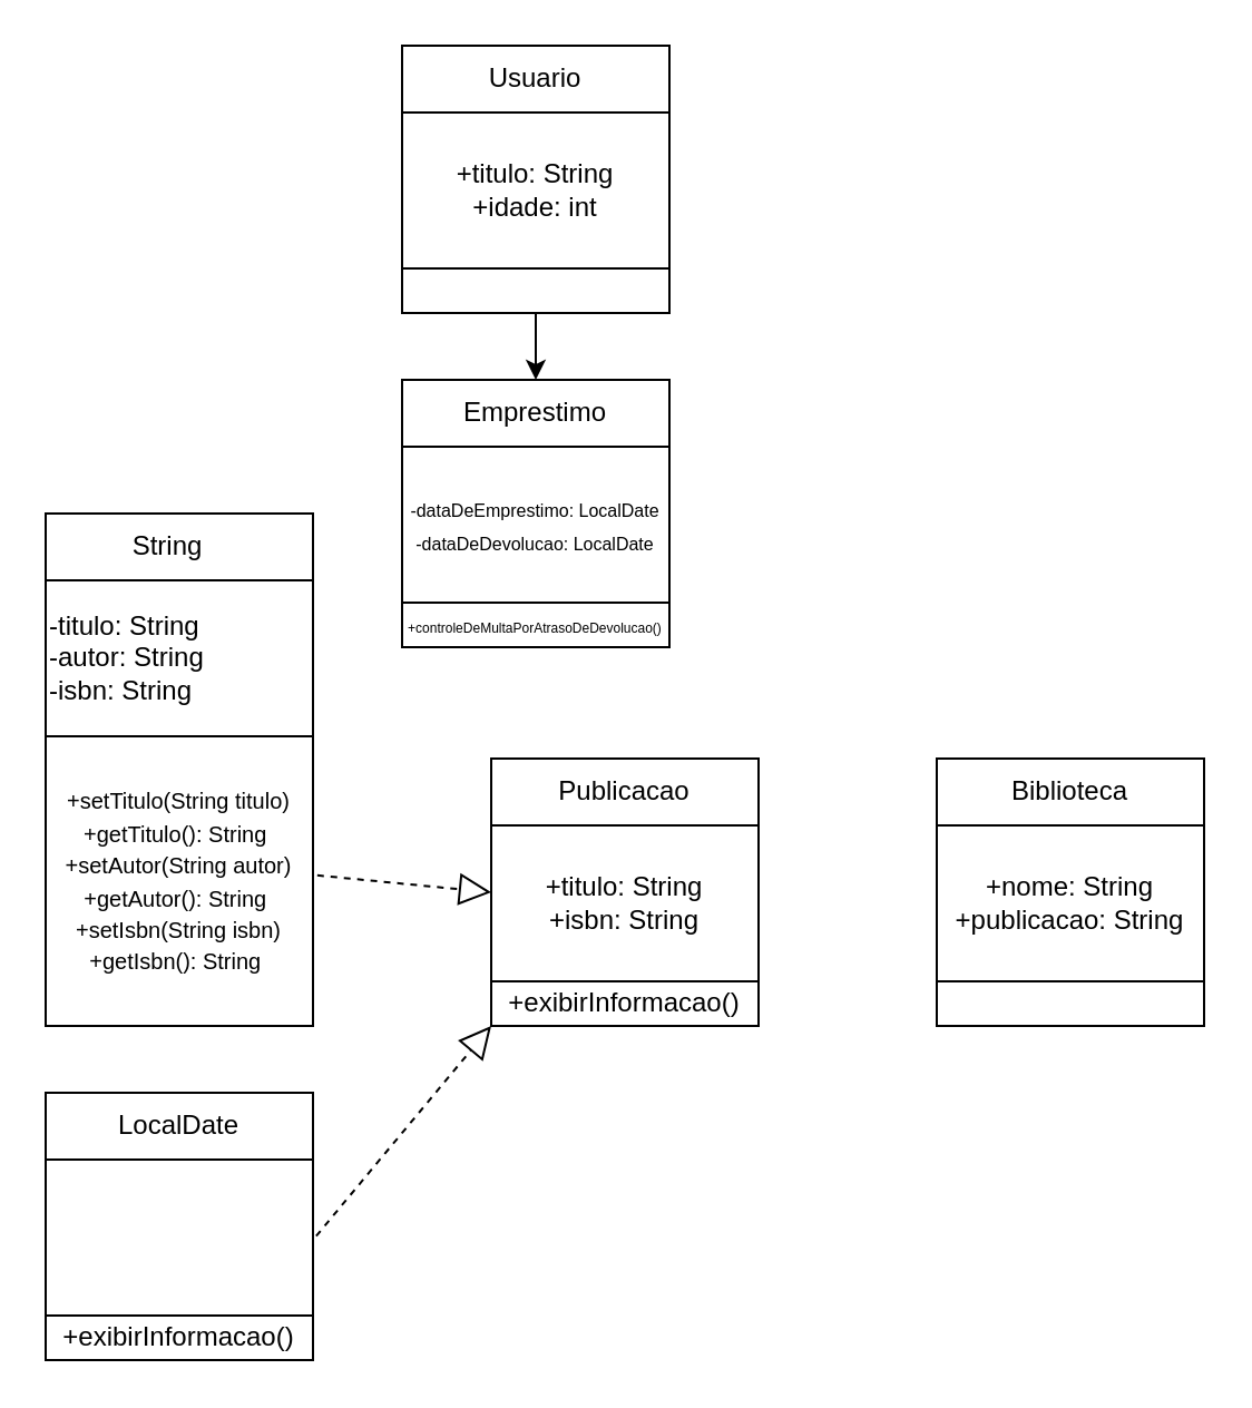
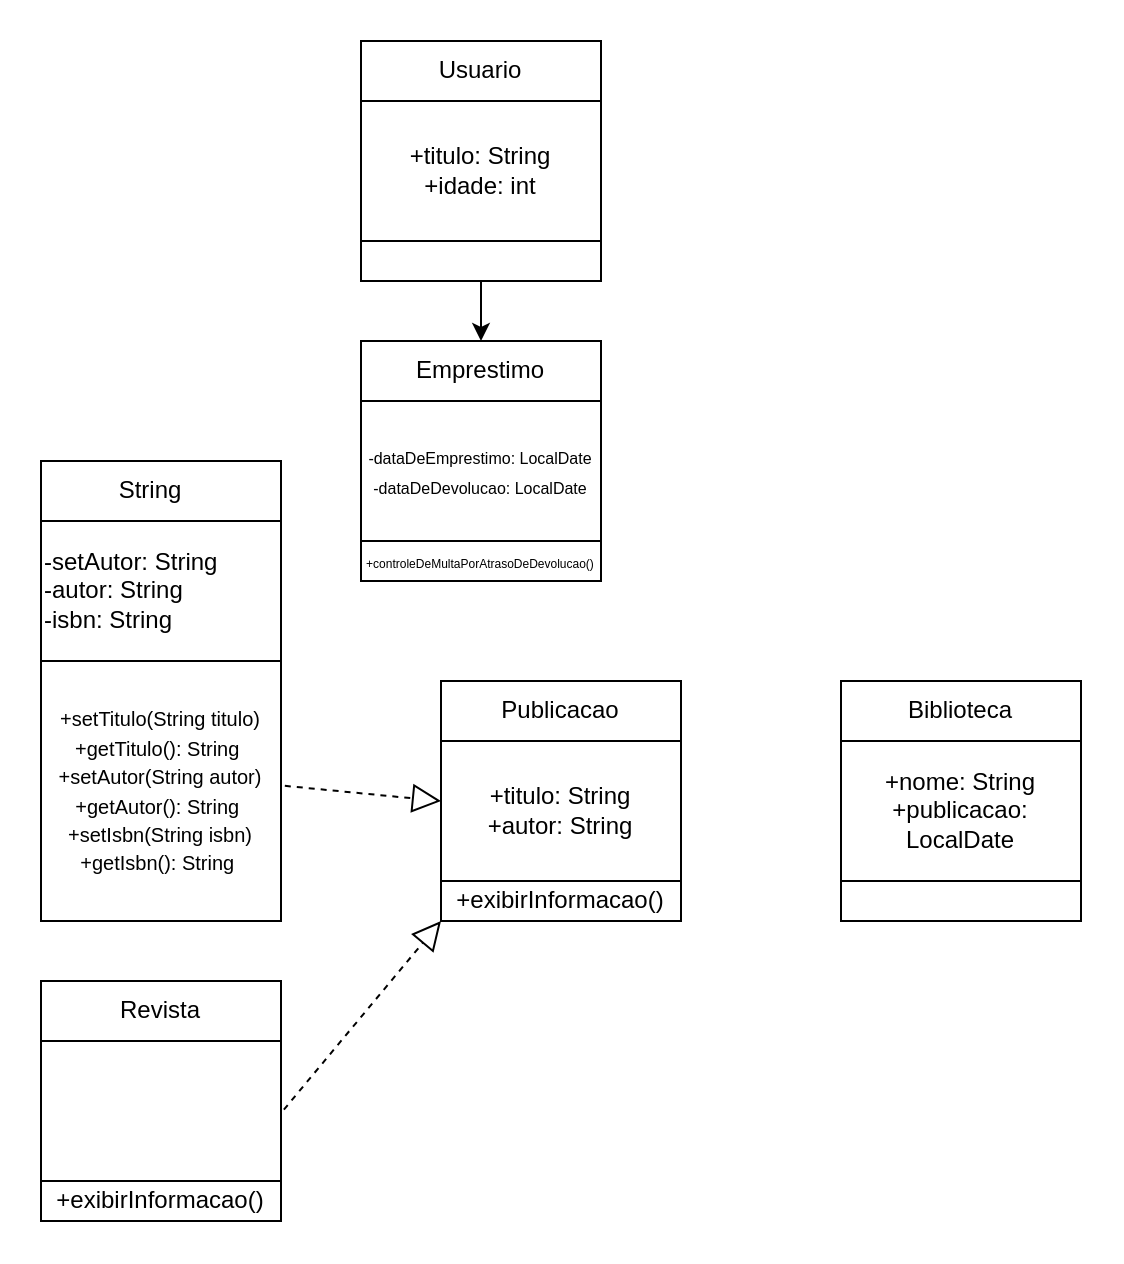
  <mxCell id="0" />
  <mxCell id="1" parent="0" />
  <mxCell id="2" value="" style="rounded=0;whiteSpace=wrap;html=1;" vertex="1" parent="1"><mxGeometry x="20" y="230" width="120" height="230" as="geometry" /></mxCell>
  <mxCell id="3" value="" style="endArrow=none;html=1;rounded=0;" edge="1" parent="1"><mxGeometry width="50" height="50" relative="1" as="geometry"><mxPoint x="20" y="260" as="sourcePoint" /><mxPoint x="140" y="260" as="targetPoint" /></mxGeometry></mxCell>
  <mxCell id="4" value="" style="endArrow=none;html=1;rounded=0;" edge="1" parent="1"><mxGeometry width="50" height="50" relative="1" as="geometry"><mxPoint x="20" y="330" as="sourcePoint" /><mxPoint x="140" y="330" as="targetPoint" /></mxGeometry></mxCell>
  <mxCell id="5" value="String" style="text;html=1;align=center;verticalAlign=middle;whiteSpace=wrap;rounded=0;" vertex="1" parent="1"><mxGeometry x="20" y="230" width="110" height="30" as="geometry" /></mxCell>
- <mxCell id="6" value="-titulo: String&lt;div&gt;-autor: String&lt;/div&gt;&lt;div&gt;-isbn: String&lt;/div&gt;" style="text;html=1;align=left;verticalAlign=middle;whiteSpace=wrap;rounded=0;" vertex="1" parent="1"><mxGeometry x="20" y="260" width="120" height="70" as="geometry" /></mxCell>
+ <mxCell id="6" value="-setAutor: String&lt;div&gt;-autor: String&lt;/div&gt;&lt;div&gt;-isbn: String&lt;/div&gt;" style="text;html=1;align=left;verticalAlign=middle;whiteSpace=wrap;rounded=0;" vertex="1" parent="1"><mxGeometry x="20" y="260" width="120" height="70" as="geometry" /></mxCell>
  <mxCell id="7" value="&lt;font style=&quot;font-size: 10px;&quot;&gt;+setTitulo(String titulo)&lt;/font&gt;&lt;div&gt;&lt;span style=&quot;font-size: 10px;&quot;&gt;+getTitulo(): String&amp;nbsp;&lt;/span&gt;&lt;/div&gt;&lt;div&gt;&lt;font style=&quot;font-size: 10px;&quot;&gt;+setAutor(String autor)&lt;/font&gt;&lt;div&gt;&lt;span style=&quot;font-size: 10px;&quot;&gt;+getAutor(): String&amp;nbsp;&lt;/span&gt;&lt;/div&gt;&lt;/div&gt;&lt;div&gt;&lt;font style=&quot;font-size: 10px;&quot;&gt;+setIsbn(String isbn)&lt;/font&gt;&lt;div&gt;&lt;span style=&quot;font-size: 10px;&quot;&gt;+getIsbn(): String&amp;nbsp;&lt;/span&gt;&lt;/div&gt;&lt;/div&gt;" style="text;html=1;align=center;verticalAlign=middle;whiteSpace=wrap;rounded=0;" vertex="1" parent="1"><mxGeometry x="20" y="330" width="120" height="130" as="geometry" /></mxCell>
  <mxCell id="8" value="" style="rounded=0;whiteSpace=wrap;html=1;" vertex="1" parent="1"><mxGeometry x="180" y="170" width="120" height="120" as="geometry" /></mxCell>
  <mxCell id="9" value="" style="endArrow=none;html=1;rounded=0;" edge="1" parent="1"><mxGeometry width="50" height="50" relative="1" as="geometry"><mxPoint x="180" y="200" as="sourcePoint" /><mxPoint x="300" y="200" as="targetPoint" /></mxGeometry></mxCell>
  <mxCell id="10" value="" style="endArrow=none;html=1;rounded=0;" edge="1" parent="1"><mxGeometry width="50" height="50" relative="1" as="geometry"><mxPoint x="180" y="270" as="sourcePoint" /><mxPoint x="300" y="270" as="targetPoint" /></mxGeometry></mxCell>
  <mxCell id="11" value="Emprestimo" style="text;html=1;align=center;verticalAlign=middle;whiteSpace=wrap;rounded=0;" vertex="1" parent="1"><mxGeometry x="180" y="170" width="120" height="30" as="geometry" /></mxCell>
  <mxCell id="12" value="&lt;font style=&quot;font-size: 8px;&quot;&gt;-dataDeEmprestimo: LocalDate&lt;/font&gt;&lt;div&gt;&lt;font style=&quot;font-size: 8px;&quot;&gt;-dataDeDevolucao: LocalDate&lt;/font&gt;&lt;/div&gt;" style="text;html=1;align=center;verticalAlign=middle;whiteSpace=wrap;rounded=0;" vertex="1" parent="1"><mxGeometry x="180" y="200" width="120" height="70" as="geometry" /></mxCell>
  <mxCell id="13" value="&lt;font style=&quot;font-size: 6px;&quot;&gt;+controleDeMultaPorAtrasoDeDevolucao()&lt;/font&gt;" style="text;html=1;align=center;verticalAlign=middle;whiteSpace=wrap;rounded=0;" vertex="1" parent="1"><mxGeometry x="180" y="270" width="120" height="20" as="geometry" /></mxCell>
  <mxCell id="14" value="" style="rounded=0;whiteSpace=wrap;html=1;" vertex="1" parent="1"><mxGeometry x="220" y="340" width="120" height="120" as="geometry" /></mxCell>
  <mxCell id="15" value="" style="endArrow=none;html=1;rounded=0;" edge="1" parent="1"><mxGeometry width="50" height="50" relative="1" as="geometry"><mxPoint x="220" y="370" as="sourcePoint" /><mxPoint x="340" y="370" as="targetPoint" /></mxGeometry></mxCell>
  <mxCell id="16" value="" style="endArrow=none;html=1;rounded=0;" edge="1" parent="1"><mxGeometry width="50" height="50" relative="1" as="geometry"><mxPoint x="220" y="440" as="sourcePoint" /><mxPoint x="340" y="440" as="targetPoint" /></mxGeometry></mxCell>
  <mxCell id="17" value="Publicacao" style="text;html=1;align=center;verticalAlign=middle;whiteSpace=wrap;rounded=0;" vertex="1" parent="1"><mxGeometry x="220" y="340" width="120" height="30" as="geometry" /></mxCell>
- <mxCell id="18" value="+titulo: String&lt;div&gt;+isbn: String&lt;/div&gt;" style="text;html=1;align=center;verticalAlign=middle;whiteSpace=wrap;rounded=0;" vertex="1" parent="1"><mxGeometry x="220" y="370" width="120" height="70" as="geometry" /></mxCell>
+ <mxCell id="18" value="+titulo: String&lt;div&gt;+autor: String&lt;/div&gt;" style="text;html=1;align=center;verticalAlign=middle;whiteSpace=wrap;rounded=0;" vertex="1" parent="1"><mxGeometry x="220" y="370" width="120" height="70" as="geometry" /></mxCell>
  <mxCell id="19" value="+exibirInformacao()" style="text;html=1;align=center;verticalAlign=middle;whiteSpace=wrap;rounded=0;" vertex="1" parent="1"><mxGeometry x="220" y="440" width="120" height="20" as="geometry" /></mxCell>
  <mxCell id="20" value="" style="rounded=0;whiteSpace=wrap;html=1;" vertex="1" parent="1"><mxGeometry x="180" width="120" height="120" as="geometry" y="20" /></mxCell>
  <mxCell id="21" value="" style="endArrow=none;html=1;rounded=0;" edge="1" parent="1"><mxGeometry width="50" height="50" relative="1" as="geometry"><mxPoint x="180" y="50" as="sourcePoint" /><mxPoint x="300" y="50" as="targetPoint" /></mxGeometry></mxCell>
  <mxCell id="22" value="" style="endArrow=none;html=1;rounded=0;" edge="1" parent="1"><mxGeometry width="50" height="50" relative="1" as="geometry"><mxPoint x="180" y="120" as="sourcePoint" /><mxPoint x="300" y="120" as="targetPoint" /></mxGeometry></mxCell>
  <mxCell id="23" value="Usuario" style="text;html=1;align=center;verticalAlign=middle;whiteSpace=wrap;rounded=0;" vertex="1" parent="1"><mxGeometry x="180" width="120" height="30" as="geometry" y="20" /></mxCell>
  <mxCell id="24" value="+titulo: String&lt;div&gt;+idade: int&lt;/div&gt;" style="text;html=1;align=center;verticalAlign=middle;whiteSpace=wrap;rounded=0;" vertex="1" parent="1"><mxGeometry x="180" y="50" width="120" height="70" as="geometry" /></mxCell>
  <mxCell id="25" value="" style="rounded=0;whiteSpace=wrap;html=1;" vertex="1" parent="1"><mxGeometry x="20" y="490" width="120" height="120" as="geometry" /></mxCell>
  <mxCell id="26" value="" style="endArrow=none;html=1;rounded=0;" edge="1" parent="1"><mxGeometry width="50" height="50" relative="1" as="geometry"><mxPoint x="20" y="520" as="sourcePoint" /><mxPoint x="140" y="520" as="targetPoint" /></mxGeometry></mxCell>
  <mxCell id="27" value="" style="endArrow=none;html=1;rounded=0;" edge="1" parent="1"><mxGeometry width="50" height="50" relative="1" as="geometry"><mxPoint x="20" y="590" as="sourcePoint" /><mxPoint x="140" y="590" as="targetPoint" /></mxGeometry></mxCell>
- <mxCell id="28" value="LocalDate" style="text;html=1;align=center;verticalAlign=middle;whiteSpace=wrap;rounded=0;" vertex="1" parent="1"><mxGeometry x="20" y="490" width="120" height="30" as="geometry" /></mxCell>
+ <mxCell id="28" value="Revista" style="text;html=1;align=center;verticalAlign=middle;whiteSpace=wrap;rounded=0;" vertex="1" parent="1"><mxGeometry x="20" y="490" width="120" height="30" as="geometry" /></mxCell>
  <mxCell id="29" value="+exibirInformacao()" style="text;html=1;align=center;verticalAlign=middle;whiteSpace=wrap;rounded=0;" vertex="1" parent="1"><mxGeometry x="20" y="590" width="120" height="20" as="geometry" /></mxCell>
  <mxCell id="30" value="" style="endArrow=classic;html=1;rounded=0;entryX=0.5;entryY=0;entryDx=0;entryDy=0;exitX=0.5;exitY=1;exitDx=0;exitDy=0;" edge="1" parent="1" target="11"><mxGeometry width="50" height="50" relative="1" as="geometry"><mxPoint x="240" y="140" as="sourcePoint" /><mxPoint x="120" y="70" as="targetPoint" /></mxGeometry></mxCell>
  <mxCell id="31" value="" style="endArrow=block;dashed=1;endFill=0;endSize=12;html=1;rounded=0;exitX=1.012;exitY=0.536;exitDx=0;exitDy=0;exitPerimeter=0;entryX=0;entryY=1;entryDx=0;entryDy=0;" edge="1" parent="1" source="25" target="19"><mxGeometry width="160" relative="1" as="geometry"><mxPoint x="200" y="580" as="sourcePoint" /><mxPoint x="420" y="520" as="targetPoint" /></mxGeometry></mxCell>
  <mxCell id="32" value="" style="endArrow=block;dashed=1;endFill=0;endSize=12;html=1;rounded=0;exitX=1.016;exitY=0.48;exitDx=0;exitDy=0;exitPerimeter=0;entryX=0;entryY=0.429;entryDx=0;entryDy=0;entryPerimeter=0;" edge="1" parent="1" source="7" target="18"><mxGeometry width="160" relative="1" as="geometry"><mxPoint x="240" y="604" as="sourcePoint" /><mxPoint x="319" y="510" as="targetPoint" /></mxGeometry></mxCell>
  <mxCell id="33" value="" style="rounded=0;whiteSpace=wrap;html=1;" vertex="1" parent="1"><mxGeometry x="420" y="340" width="120" height="120" as="geometry" /></mxCell>
  <mxCell id="34" value="" style="endArrow=none;html=1;rounded=0;" edge="1" parent="1"><mxGeometry width="50" height="50" relative="1" as="geometry"><mxPoint x="420" y="370" as="sourcePoint" /><mxPoint x="540" y="370" as="targetPoint" /></mxGeometry></mxCell>
  <mxCell id="35" value="" style="endArrow=none;html=1;rounded=0;" edge="1" parent="1"><mxGeometry width="50" height="50" relative="1" as="geometry"><mxPoint x="420" y="440" as="sourcePoint" /><mxPoint x="540" y="440" as="targetPoint" /></mxGeometry></mxCell>
  <mxCell id="36" value="Biblioteca" style="text;html=1;align=center;verticalAlign=middle;whiteSpace=wrap;rounded=0;" vertex="1" parent="1"><mxGeometry x="420" y="340" width="120" height="30" as="geometry" /></mxCell>
- <mxCell id="37" value="+nome: String&lt;div&gt;+publicacao: String&lt;/div&gt;" style="text;html=1;align=center;verticalAlign=middle;whiteSpace=wrap;rounded=0;" vertex="1" parent="1"><mxGeometry x="420" y="370" width="120" height="70" as="geometry" /></mxCell>
+ <mxCell id="37" value="+nome: String&lt;div&gt;+publicacao: LocalDate&lt;/div&gt;" style="text;html=1;align=center;verticalAlign=middle;whiteSpace=wrap;rounded=0;" vertex="1" parent="1"><mxGeometry x="420" y="370" width="120" height="70" as="geometry" /></mxCell>
